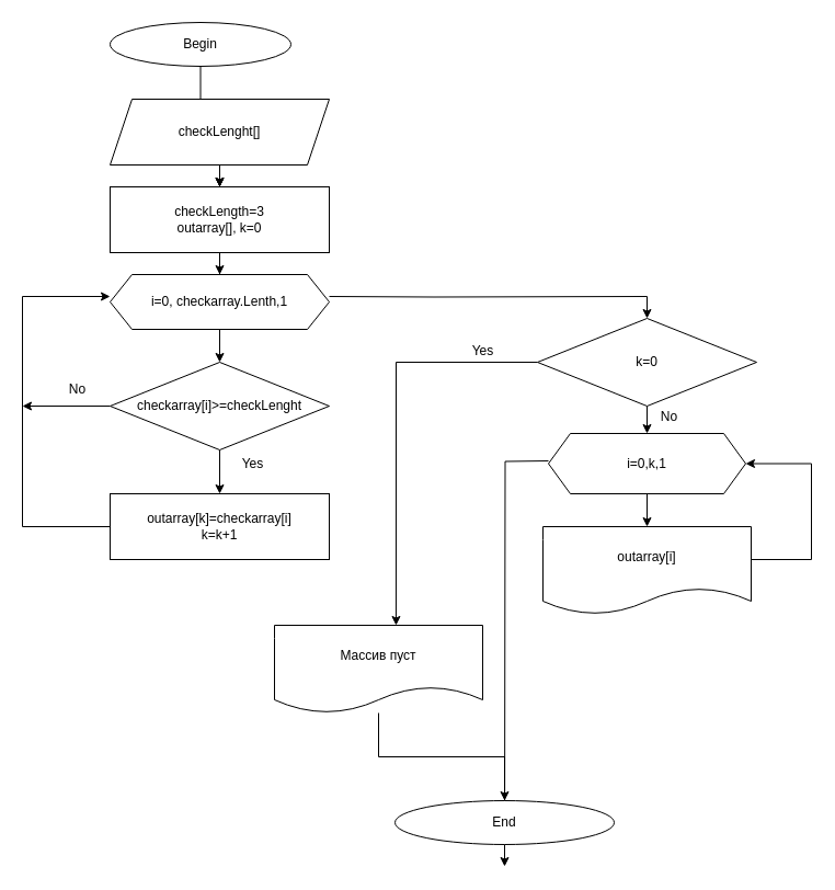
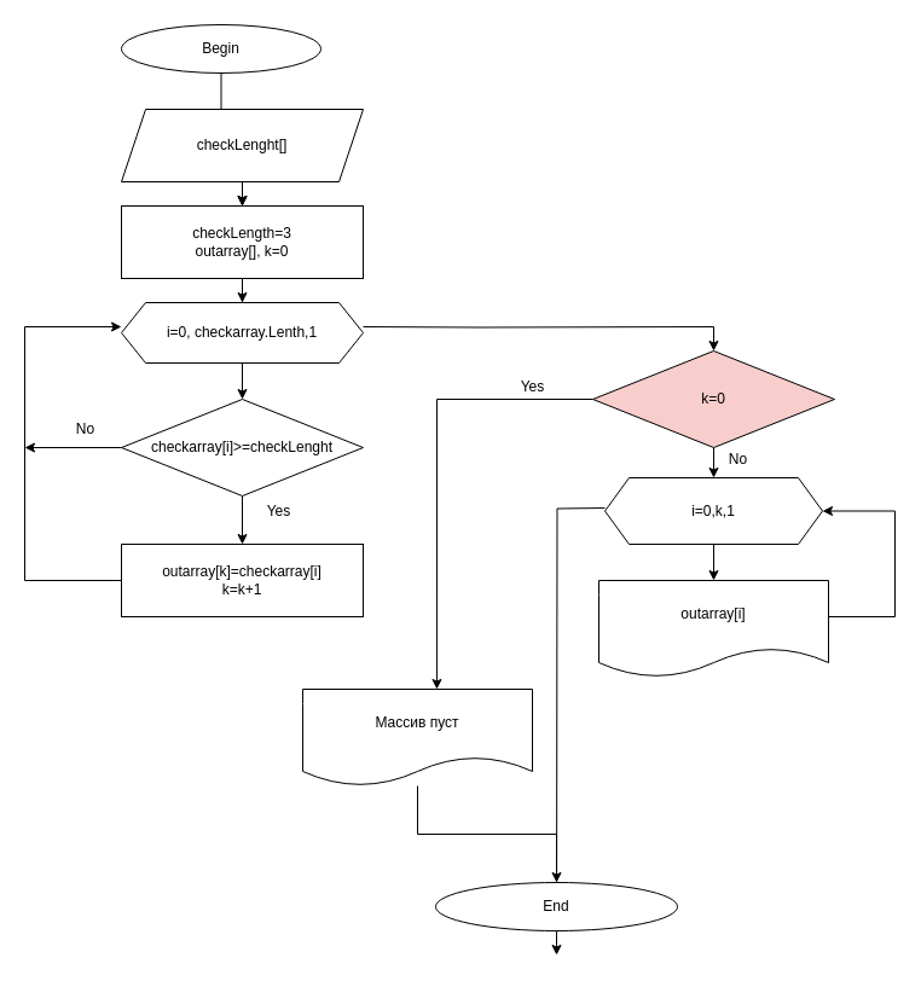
  <mxCell id="0" />
  <mxCell id="1" parent="0" />
  <mxCell id="2" value="" style="edgeStyle=orthogonalEdgeStyle;rounded=0;orthogonalLoop=1;jettySize=auto;html=1;" edge="1" parent="1" source="3" target="31"><mxGeometry relative="1" as="geometry" /></mxCell>
  <mxCell id="3" value="Begin" style="ellipse;whiteSpace=wrap;html=1;" vertex="1" parent="1"><mxGeometry x="100" y="20" width="165" height="40" as="geometry" /></mxCell>
  <mxCell id="4" value="" style="edgeStyle=orthogonalEdgeStyle;rounded=0;orthogonalLoop=1;jettySize=auto;html=1;entryX=0.5;entryY=0;entryDx=0;entryDy=0;" edge="1" parent="1" source="31" target="23"><mxGeometry relative="1" as="geometry" /></mxCell>
  <mxCell id="5" value="checkLenght[]" style="shape=parallelogram;perimeter=parallelogramPerimeter;whiteSpace=wrap;html=1;fixedSize=1;" vertex="1" parent="1"><mxGeometry x="100" y="90" width="200" height="60" as="geometry" /></mxCell>
  <mxCell id="6" style="edgeStyle=orthogonalEdgeStyle;rounded=0;orthogonalLoop=1;jettySize=auto;html=1;entryX=0.5;entryY=0;entryDx=0;entryDy=0;" edge="1" parent="1" target="11"><mxGeometry relative="1" as="geometry"><mxPoint x="300" y="270" as="sourcePoint" /></mxGeometry></mxCell>
  <mxCell id="7" value="outarray[k]=checkarray[i]&lt;br&gt;k=k+1" style="whiteSpace=wrap;html=1;" vertex="1" parent="1"><mxGeometry x="100" y="450" width="200" height="60" as="geometry" /></mxCell>
  <mxCell id="8" style="edgeStyle=orthogonalEdgeStyle;rounded=0;orthogonalLoop=1;jettySize=auto;html=1;" edge="1" parent="1"><mxGeometry relative="1" as="geometry"><mxPoint x="100" y="480" as="sourcePoint" /><mxPoint x="100" y="270" as="targetPoint" /><Array as="points"><mxPoint x="20" y="480" /><mxPoint x="20" y="270" /><mxPoint x="100" y="270" /></Array></mxGeometry></mxCell>
  <mxCell id="9" value="" style="edgeStyle=orthogonalEdgeStyle;rounded=0;orthogonalLoop=1;jettySize=auto;html=1;" edge="1" parent="1" source="11"><mxGeometry relative="1" as="geometry"><mxPoint x="590" y="395" as="targetPoint" /></mxGeometry></mxCell>
  <mxCell id="10" style="edgeStyle=orthogonalEdgeStyle;rounded=0;orthogonalLoop=1;jettySize=auto;html=1;entryX=0.584;entryY=0;entryDx=0;entryDy=0;entryPerimeter=0;" edge="1" parent="1" source="11" target="17"><mxGeometry relative="1" as="geometry" /></mxCell>
- <mxCell id="11" value="k=0" style="rhombus;whiteSpace=wrap;html=1;" vertex="1" parent="1"><mxGeometry x="490" y="290" width="200" height="80" as="geometry" /></mxCell>
+ <mxCell id="11" value="k=0" style="rhombus;whiteSpace=wrap;html=1;fillColor=#f8cecc;" vertex="1" parent="1"><mxGeometry x="490" y="290" width="200" height="80" as="geometry" /></mxCell>
  <mxCell id="12" value="No" style="text;html=1;align=center;verticalAlign=middle;resizable=0;points=[];autosize=1;strokeColor=none;fillColor=none;" vertex="1" parent="1"><mxGeometry x="590" y="365" width="40" height="30" as="geometry" /></mxCell>
  <mxCell id="13" style="edgeStyle=orthogonalEdgeStyle;rounded=0;orthogonalLoop=1;jettySize=auto;html=1;" edge="1" parent="1"><mxGeometry relative="1" as="geometry"><mxPoint x="460" y="790" as="targetPoint" /><mxPoint x="500" y="420" as="sourcePoint" /></mxGeometry></mxCell>
  <mxCell id="14" style="edgeStyle=orthogonalEdgeStyle;rounded=0;orthogonalLoop=1;jettySize=auto;html=1;entryX=1;entryY=0.5;entryDx=0;entryDy=0;" edge="1" parent="1" source="15" target="21"><mxGeometry relative="1" as="geometry"><Array as="points"><mxPoint x="740" y="510" /><mxPoint x="740" y="423" /></Array></mxGeometry></mxCell>
  <mxCell id="15" value="outarray[i]" style="shape=document;whiteSpace=wrap;html=1;boundedLbl=1;" vertex="1" parent="1"><mxGeometry x="495" y="480" width="190" height="80" as="geometry" /></mxCell>
  <mxCell id="16" value="" style="edgeStyle=orthogonalEdgeStyle;rounded=0;orthogonalLoop=1;jettySize=auto;html=1;" edge="1" parent="1" source="17" target="18"><mxGeometry relative="1" as="geometry" /></mxCell>
  <mxCell id="17" value="Массив пуст" style="shape=document;whiteSpace=wrap;html=1;boundedLbl=1;" vertex="1" parent="1"><mxGeometry x="250" y="570" width="190" height="80" as="geometry" /></mxCell>
  <mxCell id="18" value="End" style="ellipse;whiteSpace=wrap;html=1;" vertex="1" parent="1"><mxGeometry x="360" y="730" width="200" height="40" as="geometry" /></mxCell>
  <mxCell id="19" value="Yes" style="text;html=1;align=center;verticalAlign=middle;resizable=0;points=[];autosize=1;strokeColor=none;fillColor=none;" vertex="1" parent="1"><mxGeometry x="420" y="305" width="40" height="30" as="geometry" /></mxCell>
  <mxCell id="20" value="" style="edgeStyle=orthogonalEdgeStyle;rounded=0;orthogonalLoop=1;jettySize=auto;html=1;" edge="1" parent="1" source="21" target="15"><mxGeometry relative="1" as="geometry" /></mxCell>
  <mxCell id="21" value="i=0,k,1" style="shape=hexagon;perimeter=hexagonPerimeter2;whiteSpace=wrap;html=1;fixedSize=1;" vertex="1" parent="1"><mxGeometry x="500" y="395" width="180" height="55" as="geometry" /></mxCell>
  <mxCell id="22" value="" style="edgeStyle=orthogonalEdgeStyle;rounded=0;orthogonalLoop=1;jettySize=auto;html=1;" edge="1" parent="1" source="23" target="26"><mxGeometry relative="1" as="geometry" /></mxCell>
  <mxCell id="23" value="i=0, checkarray.Lenth,1" style="shape=hexagon;perimeter=hexagonPerimeter2;whiteSpace=wrap;html=1;fixedSize=1;" vertex="1" parent="1"><mxGeometry x="100" y="250" width="200" height="50" as="geometry" /></mxCell>
  <mxCell id="24" value="" style="edgeStyle=orthogonalEdgeStyle;rounded=0;orthogonalLoop=1;jettySize=auto;html=1;" edge="1" parent="1" source="26" target="7"><mxGeometry relative="1" as="geometry" /></mxCell>
  <mxCell id="25" style="edgeStyle=orthogonalEdgeStyle;rounded=0;orthogonalLoop=1;jettySize=auto;html=1;" edge="1" parent="1" source="26"><mxGeometry relative="1" as="geometry"><mxPoint x="20" y="370" as="targetPoint" /></mxGeometry></mxCell>
  <mxCell id="26" value="checkarray[i]&amp;gt;=checkLenght" style="rhombus;whiteSpace=wrap;html=1;" vertex="1" parent="1"><mxGeometry x="100" y="330" width="200" height="80" as="geometry" /></mxCell>
  <mxCell id="27" value="" style="edgeStyle=orthogonalEdgeStyle;rounded=0;orthogonalLoop=1;jettySize=auto;html=1;" edge="1" parent="1" source="31"><mxGeometry relative="1" as="geometry"><mxPoint x="200" y="170" as="targetPoint" /></mxGeometry></mxCell>
  <mxCell id="28" value="Yes" style="text;html=1;align=center;verticalAlign=middle;resizable=0;points=[];autosize=1;strokeColor=none;fillColor=none;" vertex="1" parent="1"><mxGeometry x="210" y="407.5" width="40" height="30" as="geometry" /></mxCell>
  <mxCell id="29" value="No" style="text;html=1;align=center;verticalAlign=middle;resizable=0;points=[];autosize=1;strokeColor=none;fillColor=none;" vertex="1" parent="1"><mxGeometry x="50" y="340" width="40" height="30" as="geometry" /></mxCell>
  <mxCell id="30" value="" style="edgeStyle=orthogonalEdgeStyle;rounded=0;orthogonalLoop=1;jettySize=auto;html=1;entryX=0.5;entryY=0;entryDx=0;entryDy=0;" edge="1" parent="1" source="5" target="31"><mxGeometry relative="1" as="geometry"><mxPoint x="350" y="90" as="sourcePoint" /><mxPoint x="200" y="250" as="targetPoint" /></mxGeometry></mxCell>
  <mxCell id="31" value="checkLength=3&lt;br style=&quot;border-color: var(--border-color);&quot;&gt;outarray[], k=0" style="whiteSpace=wrap;html=1;" vertex="1" parent="1"><mxGeometry x="100" y="170" width="200" height="60" as="geometry" /></mxCell>
